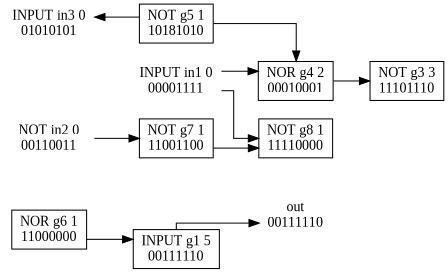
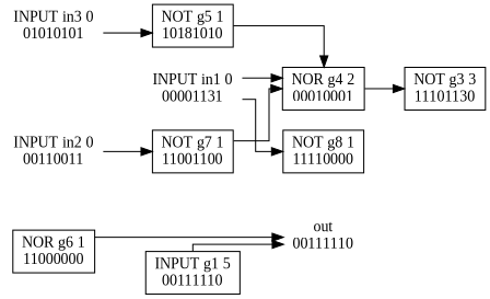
  digraph {
    fontname="Liberation Serif"
    rankdir=LR
    splines=ortho
    node [fontname="Liberation Serif" shape=box fillcolor=gray100 style=filled]
    edge [fontname="Liberation Serif"]
    n1 [label="out\n00111110" shape=none fillcolor="" style=""]
    n2 [label="INPUT in3 0\n01010101" shape=none fillcolor="" style=""]
    n3 [label="NOT g5 1\n10181010"]
    n4 [label="NOR g4 2\n00010001"]
-   n5 [label="NOT in2 0\n00110011" shape=none fillcolor="" style=""]
+   n5 [label="INPUT in2 0\n00110011" shape=none fillcolor="" style=""]
    n6 [label="NOT g7 1\n11001100"]
    n7 [label="NOR g6 1\n11000000"]
    n8 [label="INPUT g1 5\n00111110"]
-   n9 [label="INPUT in1 0\n00001111" shape=none fillcolor="" style=""]
+   n9 [label="INPUT in1 0\n00001131" shape=none fillcolor="" style=""]
    n10 [label="NOT g8 1\n11110000"]
-   n11 [label="NOT g3 3\n11101110"]
-   n3 -> n2
+   n11 [label="NOT g3 3\n11101130"]
+   n2 -> n3
    n3 -> n4
    n4 -> n11
    n5 -> n6
-   n6 -> n10
-   n7 -> n8
+   n6 -> n4
+   n7 -> n1
    n8 -> n1
    n9 -> n4
    n9 -> n10
  }
